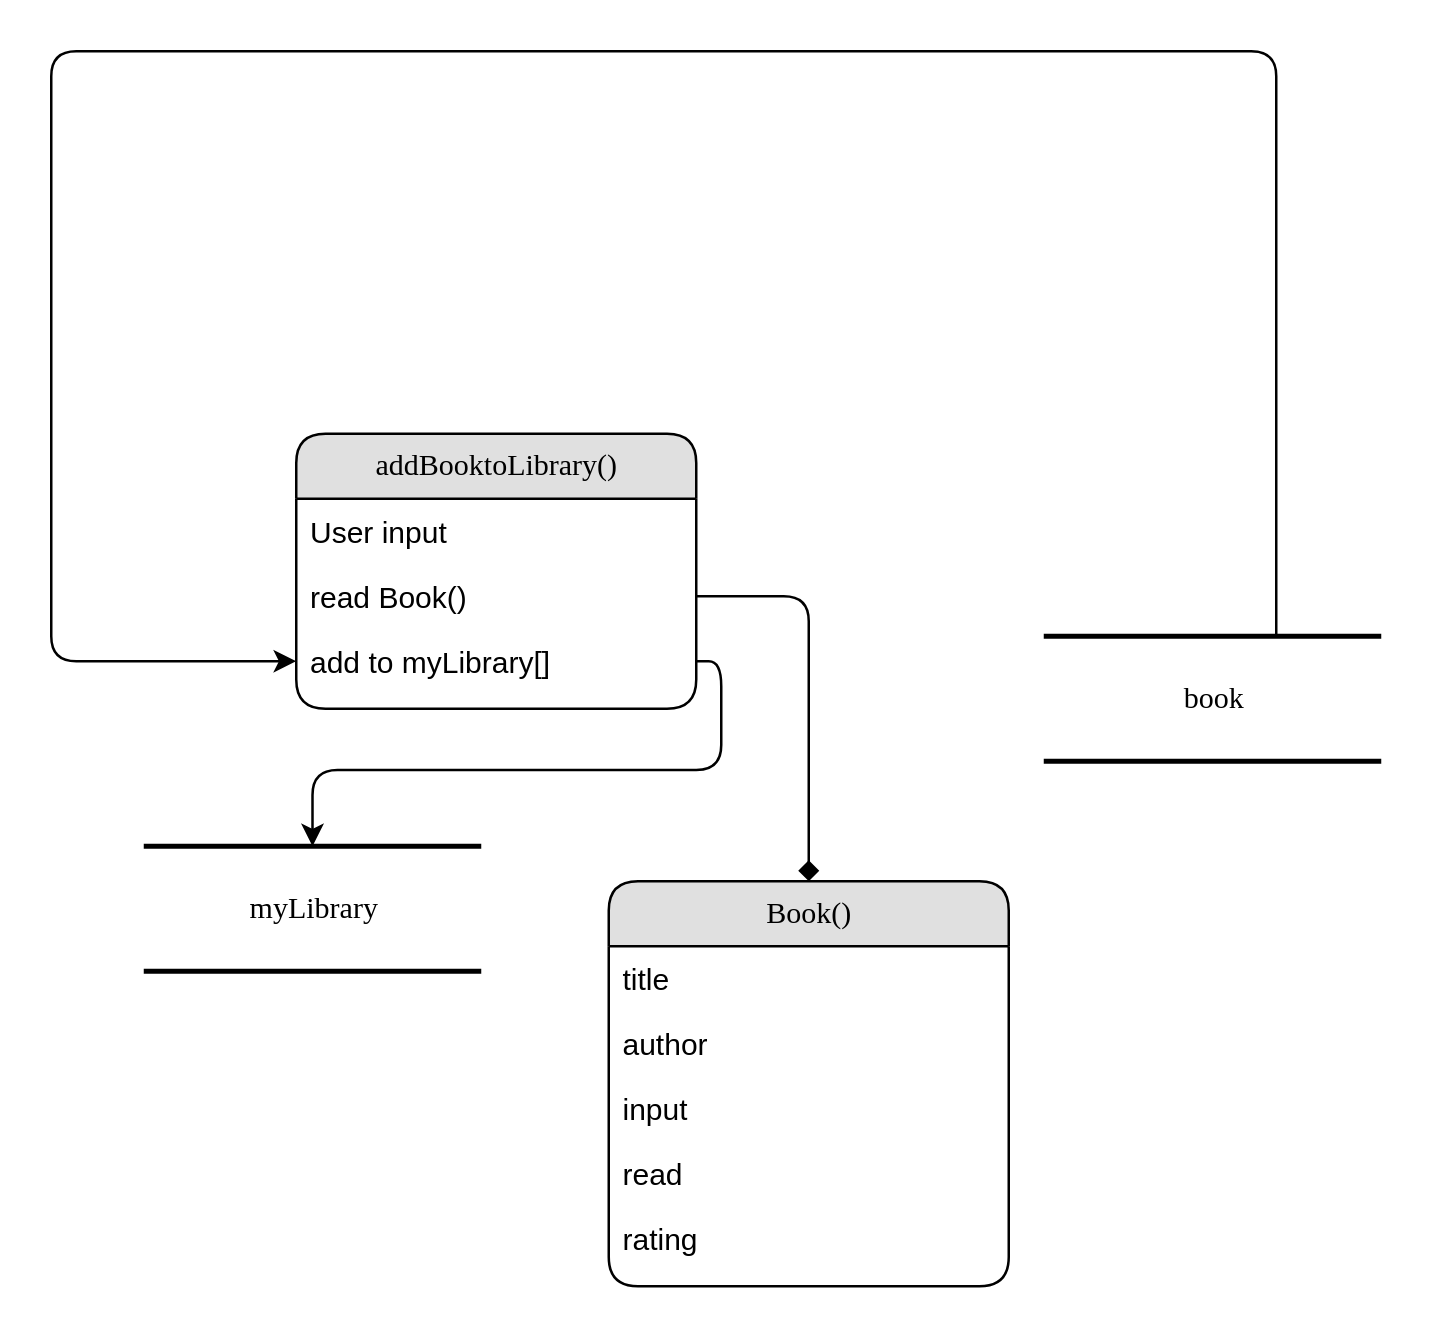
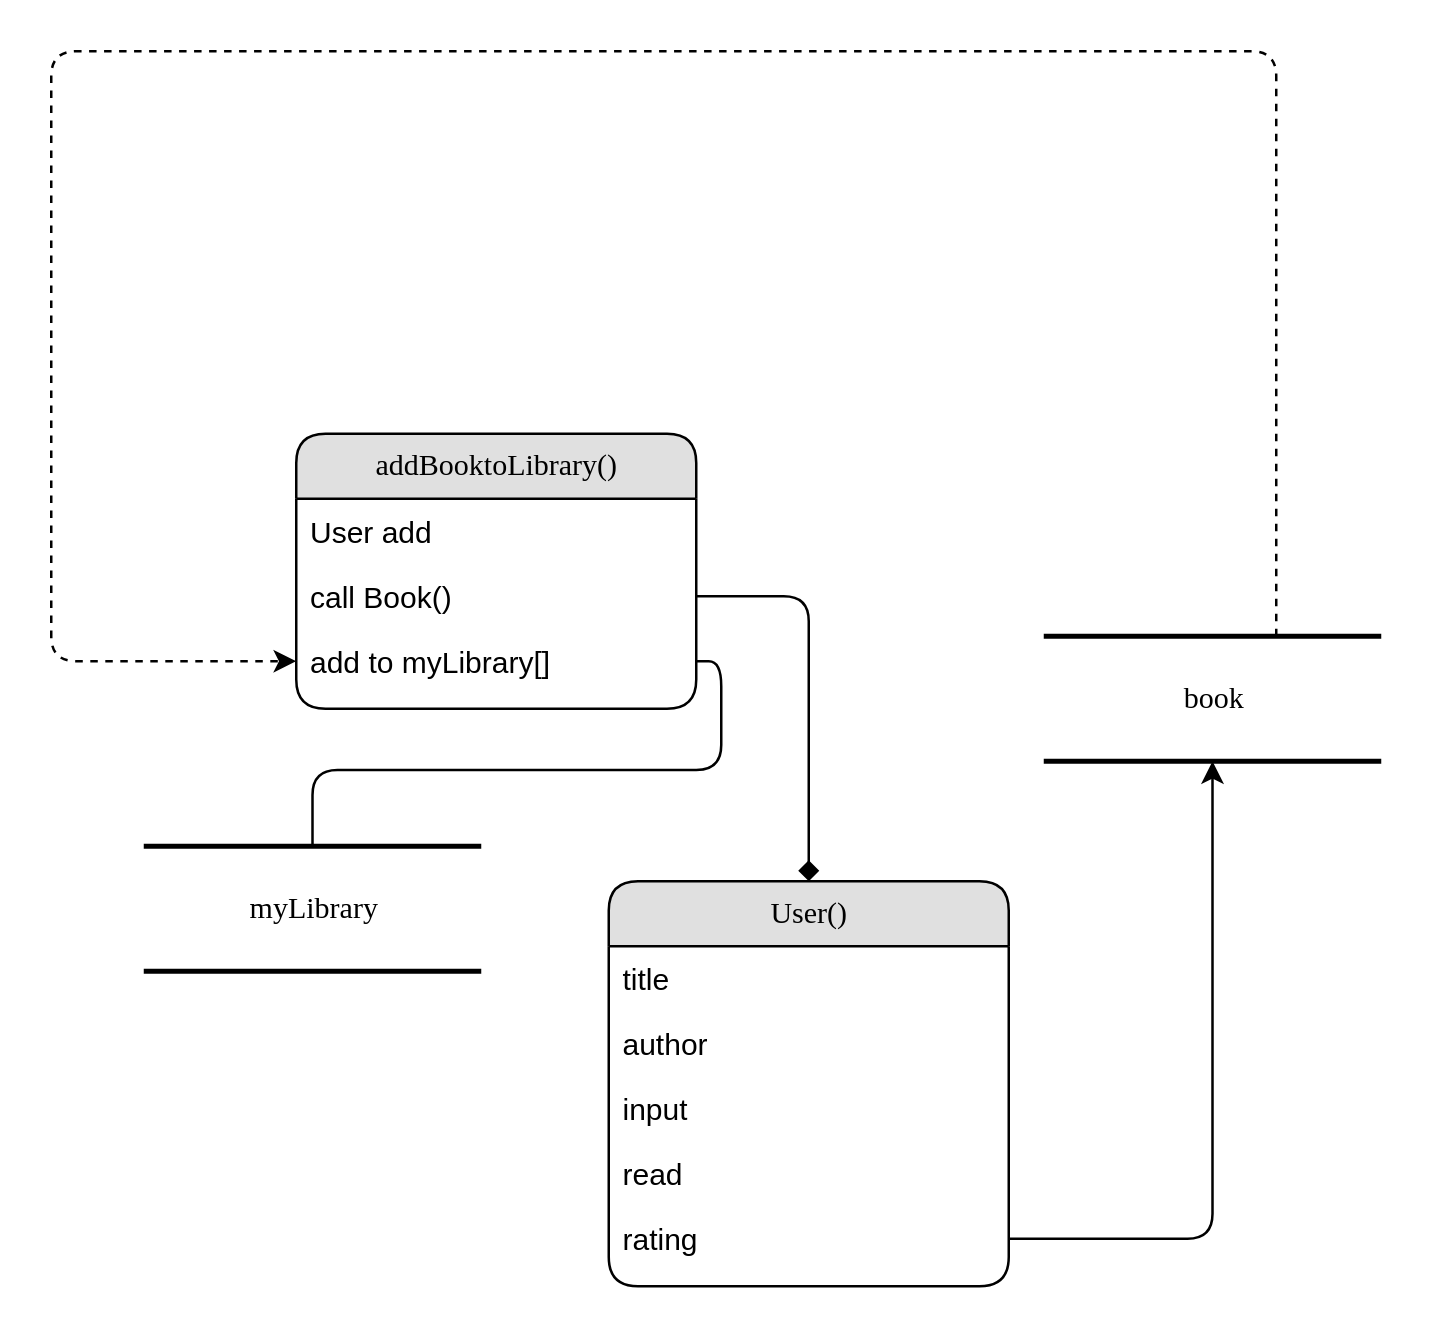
  <mxCell id="0" />
  <mxCell id="1" parent="0" />
  <mxCell id="2" value="myLibrary" style="html=1;rounded=0;shadow=0;comic=0;labelBackgroundColor=none;strokeWidth=2;fontFamily=Verdana;fontSize=12;align=center;shape=mxgraph.ios7ui.horLines;" parent="1" vertex="1"><mxGeometry x="57" y="338" width="135" height="50" as="geometry" /></mxCell>
  <mxCell id="3" value="addBooktoLibrary()" style="swimlane;html=1;fontStyle=0;childLayout=stackLayout;horizontal=1;startSize=26;fillColor=#e0e0e0;horizontalStack=0;resizeParent=1;resizeLast=0;collapsible=1;marginBottom=0;swimlaneFillColor=#ffffff;align=center;rounded=1;shadow=0;comic=0;labelBackgroundColor=none;strokeWidth=1;fontFamily=Verdana;fontSize=12" parent="1" vertex="1"><mxGeometry x="118" y="173" width="160" height="110" as="geometry" /></mxCell>
- <mxCell id="4" value="User input" style="text;html=1;strokeColor=none;fillColor=none;spacingLeft=4;spacingRight=4;whiteSpace=wrap;overflow=hidden;rotatable=0;points=[[0,0.5],[1,0.5]];portConstraint=eastwest;" parent="3" vertex="1"><mxGeometry y="26" width="160" height="26" as="geometry" /></mxCell>
- <mxCell id="5" value="read Book()" style="text;html=1;strokeColor=none;fillColor=none;spacingLeft=4;spacingRight=4;whiteSpace=wrap;overflow=hidden;rotatable=0;points=[[0,0.5],[1,0.5]];portConstraint=eastwest;" parent="3" vertex="1"><mxGeometry y="52" width="160" height="26" as="geometry" /></mxCell>
+ <mxCell id="4" value="User add" style="text;html=1;strokeColor=none;fillColor=none;spacingLeft=4;spacingRight=4;whiteSpace=wrap;overflow=hidden;rotatable=0;points=[[0,0.5],[1,0.5]];portConstraint=eastwest;" parent="3" vertex="1"><mxGeometry y="26" width="160" height="26" as="geometry" /></mxCell>
+ <mxCell id="5" value="call Book()" style="text;html=1;strokeColor=none;fillColor=none;spacingLeft=4;spacingRight=4;whiteSpace=wrap;overflow=hidden;rotatable=0;points=[[0,0.5],[1,0.5]];portConstraint=eastwest;" parent="3" vertex="1"><mxGeometry y="52" width="160" height="26" as="geometry" /></mxCell>
  <mxCell id="6" value="add to myLibrary[]" style="text;html=1;strokeColor=none;fillColor=none;spacingLeft=4;spacingRight=4;whiteSpace=wrap;overflow=hidden;rotatable=0;points=[[0,0.5],[1,0.5]];portConstraint=eastwest;" parent="3" vertex="1"><mxGeometry y="78" width="160" height="26" as="geometry" /></mxCell>
- <mxCell id="7" value="Book()" style="swimlane;html=1;fontStyle=0;childLayout=stackLayout;horizontal=1;startSize=26;fillColor=#e0e0e0;horizontalStack=0;resizeParent=1;resizeLast=0;collapsible=1;marginBottom=0;swimlaneFillColor=#ffffff;align=center;rounded=1;shadow=0;comic=0;labelBackgroundColor=none;strokeWidth=1;fontFamily=Verdana;fontSize=12" parent="1" vertex="1"><mxGeometry x="243" y="352" width="160" height="162" as="geometry" /></mxCell>
+ <mxCell id="7" value="User()" style="swimlane;html=1;fontStyle=0;childLayout=stackLayout;horizontal=1;startSize=26;fillColor=#e0e0e0;horizontalStack=0;resizeParent=1;resizeLast=0;collapsible=1;marginBottom=0;swimlaneFillColor=#ffffff;align=center;rounded=1;shadow=0;comic=0;labelBackgroundColor=none;strokeWidth=1;fontFamily=Verdana;fontSize=12" parent="1" vertex="1"><mxGeometry x="243" y="352" width="160" height="162" as="geometry" /></mxCell>
  <mxCell id="8" value="title" style="text;html=1;strokeColor=none;fillColor=none;spacingLeft=4;spacingRight=4;whiteSpace=wrap;overflow=hidden;rotatable=0;points=[[0,0.5],[1,0.5]];portConstraint=eastwest;" parent="7" vertex="1"><mxGeometry y="26" width="160" height="26" as="geometry" /></mxCell>
  <mxCell id="9" value="author" style="text;html=1;strokeColor=none;fillColor=none;spacingLeft=4;spacingRight=4;whiteSpace=wrap;overflow=hidden;rotatable=0;points=[[0,0.5],[1,0.5]];portConstraint=eastwest;" parent="7" vertex="1"><mxGeometry y="52" width="160" height="26" as="geometry" /></mxCell>
  <mxCell id="10" value="input" style="text;html=1;strokeColor=none;fillColor=none;spacingLeft=4;spacingRight=4;whiteSpace=wrap;overflow=hidden;rotatable=0;points=[[0,0.5],[1,0.5]];portConstraint=eastwest;" parent="7" vertex="1"><mxGeometry y="78" width="160" height="26" as="geometry" /></mxCell>
  <mxCell id="11" value="read" style="text;html=1;strokeColor=none;fillColor=none;spacingLeft=4;spacingRight=4;whiteSpace=wrap;overflow=hidden;rotatable=0;points=[[0,0.5],[1,0.5]];portConstraint=eastwest;" vertex="1" parent="7"><mxGeometry y="104" width="160" height="26" as="geometry" /></mxCell>
  <mxCell id="12" value="rating" style="text;html=1;strokeColor=none;fillColor=none;spacingLeft=4;spacingRight=4;whiteSpace=wrap;overflow=hidden;rotatable=0;points=[[0,0.5],[1,0.5]];portConstraint=eastwest;" vertex="1" parent="7"><mxGeometry y="130" width="160" height="26" as="geometry" /></mxCell>
  <mxCell id="13" value="book" style="html=1;rounded=0;shadow=0;comic=0;labelBackgroundColor=none;strokeWidth=2;fontFamily=Verdana;fontSize=12;align=center;shape=mxgraph.ios7ui.horLines;" parent="1" vertex="1"><mxGeometry x="417" y="254" width="135" height="50" as="geometry" /></mxCell>
  <mxCell id="14" style="edgeStyle=orthogonalEdgeStyle;html=1;exitX=1;exitY=0.5;exitDx=0;exitDy=0;entryX=0.5;entryY=0;entryDx=0;entryDy=0;endArrow=diamond;" edge="1" parent="1" source="5" target="7"><mxGeometry relative="1" as="geometry" /></mxCell>
- <mxCell id="16" style="edgeStyle=orthogonalEdgeStyle;html=1;entryX=0;entryY=0.5;entryDx=0;entryDy=0;" edge="1" parent="1" source="13" target="6"><mxGeometry relative="1" as="geometry"><Array as="points"><mxPoint x="510" y="20" /><mxPoint x="20" y="20" /><mxPoint x="20" y="264" /></Array></mxGeometry></mxCell>
- <mxCell id="17" style="edgeStyle=orthogonalEdgeStyle;html=1;exitX=1;exitY=0.5;exitDx=0;exitDy=0;" edge="1" parent="1" source="6" target="2"><mxGeometry relative="1" as="geometry" /></mxCell>
+ <mxCell id="15" style="edgeStyle=orthogonalEdgeStyle;html=1;exitX=1;exitY=0.5;exitDx=0;exitDy=0;" edge="1" parent="1" source="12" target="13"><mxGeometry relative="1" as="geometry" /></mxCell>
+ <mxCell id="16" style="edgeStyle=orthogonalEdgeStyle;html=1;entryX=0;entryY=0.5;entryDx=0;entryDy=0;dashed=1;" edge="1" parent="1" source="13" target="6"><mxGeometry relative="1" as="geometry"><Array as="points"><mxPoint x="510" y="20" /><mxPoint x="20" y="20" /><mxPoint x="20" y="264" /></Array></mxGeometry></mxCell>
+ <mxCell id="17" style="edgeStyle=orthogonalEdgeStyle;html=1;exitX=1;exitY=0.5;exitDx=0;exitDy=0;endArrow=none;" edge="1" parent="1" source="6" target="2"><mxGeometry relative="1" as="geometry" /></mxCell>
